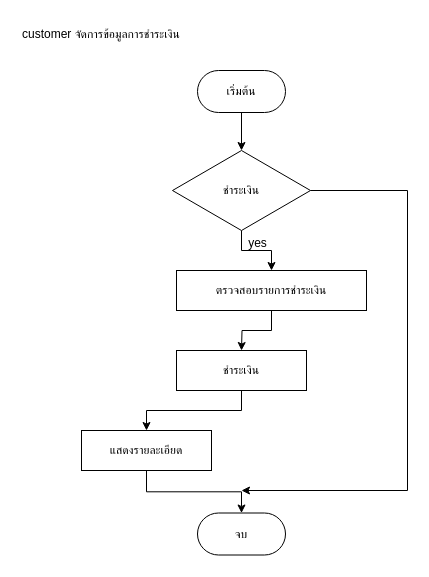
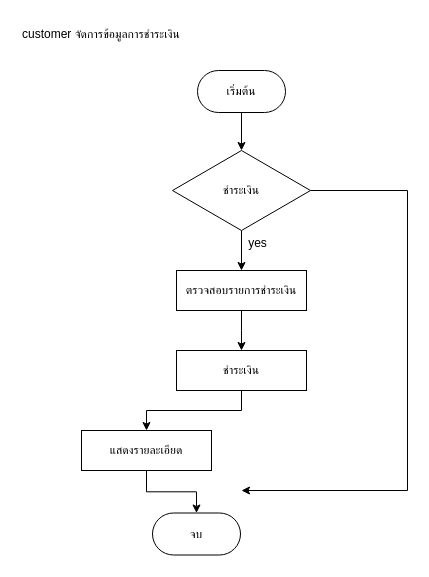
  <mxCell id="0" />
  <mxCell id="1" parent="0" />
  <mxCell id="2" value="&lt;span style=&quot;color: rgb(0, 0, 0); font-family: Helvetica; font-size: 12px; font-style: normal; font-variant-ligatures: normal; font-variant-caps: normal; font-weight: 400; letter-spacing: normal; orphans: 2; text-align: center; text-indent: 0px; text-transform: none; widows: 2; word-spacing: 0px; -webkit-text-stroke-width: 0px; white-space: normal; background-color: rgb(255, 255, 255); text-decoration-thickness: initial; text-decoration-style: initial; text-decoration-color: initial; float: none; display: inline !important;&quot;&gt;customer จัดการข้อมูลการชำระเงิน&lt;/span&gt;" style="text;whiteSpace=wrap;html=1;" vertex="1" parent="1"><mxGeometry x="20" y="20" width="190" height="40" as="geometry" /></mxCell>
  <mxCell id="3" value="" style="edgeStyle=orthogonalEdgeStyle;rounded=0;orthogonalLoop=1;jettySize=auto;html=1;" edge="1" parent="1" source="4" target="6"><mxGeometry relative="1" as="geometry" /></mxCell>
  <mxCell id="4" value="เริ่มต้น" style="rounded=1;whiteSpace=wrap;html=1;arcSize=50;" vertex="1" parent="1"><mxGeometry x="197" y="70" width="88" height="42" as="geometry" /></mxCell>
  <mxCell id="5" value="" style="edgeStyle=orthogonalEdgeStyle;rounded=0;orthogonalLoop=1;jettySize=auto;html=1;" edge="1" parent="1" source="6" target="8"><mxGeometry relative="1" as="geometry" /></mxCell>
  <mxCell id="6" value="&lt;span style=&quot;background-color: rgb(255, 255, 255);&quot;&gt;ชำระเงิน&lt;/span&gt;" style="rhombus;whiteSpace=wrap;html=1;" vertex="1" parent="1"><mxGeometry x="172" y="150" width="138" height="80" as="geometry" /></mxCell>
  <mxCell id="7" value="" style="edgeStyle=orthogonalEdgeStyle;rounded=0;orthogonalLoop=1;jettySize=auto;html=1;" edge="1" parent="1" source="8"><mxGeometry relative="1" as="geometry"><mxPoint x="241" y="350" as="targetPoint" /></mxGeometry></mxCell>
- <mxCell id="8" value="ตรวจสอบรายการชำระเงิน" style="rounded=0;whiteSpace=wrap;html=1;" vertex="1" parent="1"><mxGeometry x="176" y="270" width="190" height="40" as="geometry" /></mxCell>
+ <mxCell id="8" value="ตรวจสอบรายการชำระเงิน" style="rounded=0;whiteSpace=wrap;html=1;" vertex="1" parent="1"><mxGeometry x="176" y="270" width="130" height="40" as="geometry" /></mxCell>
  <mxCell id="9" value="yes" style="text;html=1;align=center;verticalAlign=middle;resizable=0;points=[];autosize=1;strokeColor=none;fillColor=none;" vertex="1" parent="1"><mxGeometry x="237" y="228" width="40" height="30" as="geometry" /></mxCell>
  <mxCell id="10" value="" style="endArrow=classic;html=1;rounded=0;exitX=1;exitY=0.5;exitDx=0;exitDy=0;" edge="1" parent="1" source="6"><mxGeometry width="50" height="50" relative="1" as="geometry"><mxPoint x="217" y="290" as="sourcePoint" /><mxPoint x="241" y="490" as="targetPoint" /><Array as="points"><mxPoint x="407" y="190" /><mxPoint x="407" y="490" /></Array></mxGeometry></mxCell>
  <mxCell id="11" value="" style="edgeStyle=orthogonalEdgeStyle;rounded=0;orthogonalLoop=1;jettySize=auto;html=1;" edge="1" parent="1" source="12" target="15"><mxGeometry relative="1" as="geometry" /></mxCell>
  <mxCell id="12" value="แสดงรายละเอียด" style="rounded=0;whiteSpace=wrap;html=1;" vertex="1" parent="1"><mxGeometry x="81" y="430" width="130" height="40" as="geometry" /></mxCell>
  <mxCell id="13" value="" style="edgeStyle=orthogonalEdgeStyle;rounded=0;orthogonalLoop=1;jettySize=auto;html=1;" edge="1" parent="1" source="14" target="12"><mxGeometry relative="1" as="geometry" /></mxCell>
  <mxCell id="14" value="ชำระเงิน" style="rounded=0;whiteSpace=wrap;html=1;" vertex="1" parent="1"><mxGeometry x="176" y="350" width="130" height="40" as="geometry" /></mxCell>
- <mxCell id="15" value="จบ" style="rounded=1;whiteSpace=wrap;html=1;arcSize=50;" vertex="1" parent="1"><mxGeometry x="197" y="512.5" width="88" height="42" as="geometry" /></mxCell>
+ <mxCell id="15" value="จบ" style="rounded=1;whiteSpace=wrap;html=1;arcSize=50;" vertex="1" parent="1"><mxGeometry x="152" y="512.5" width="88" height="42" as="geometry" /></mxCell>
